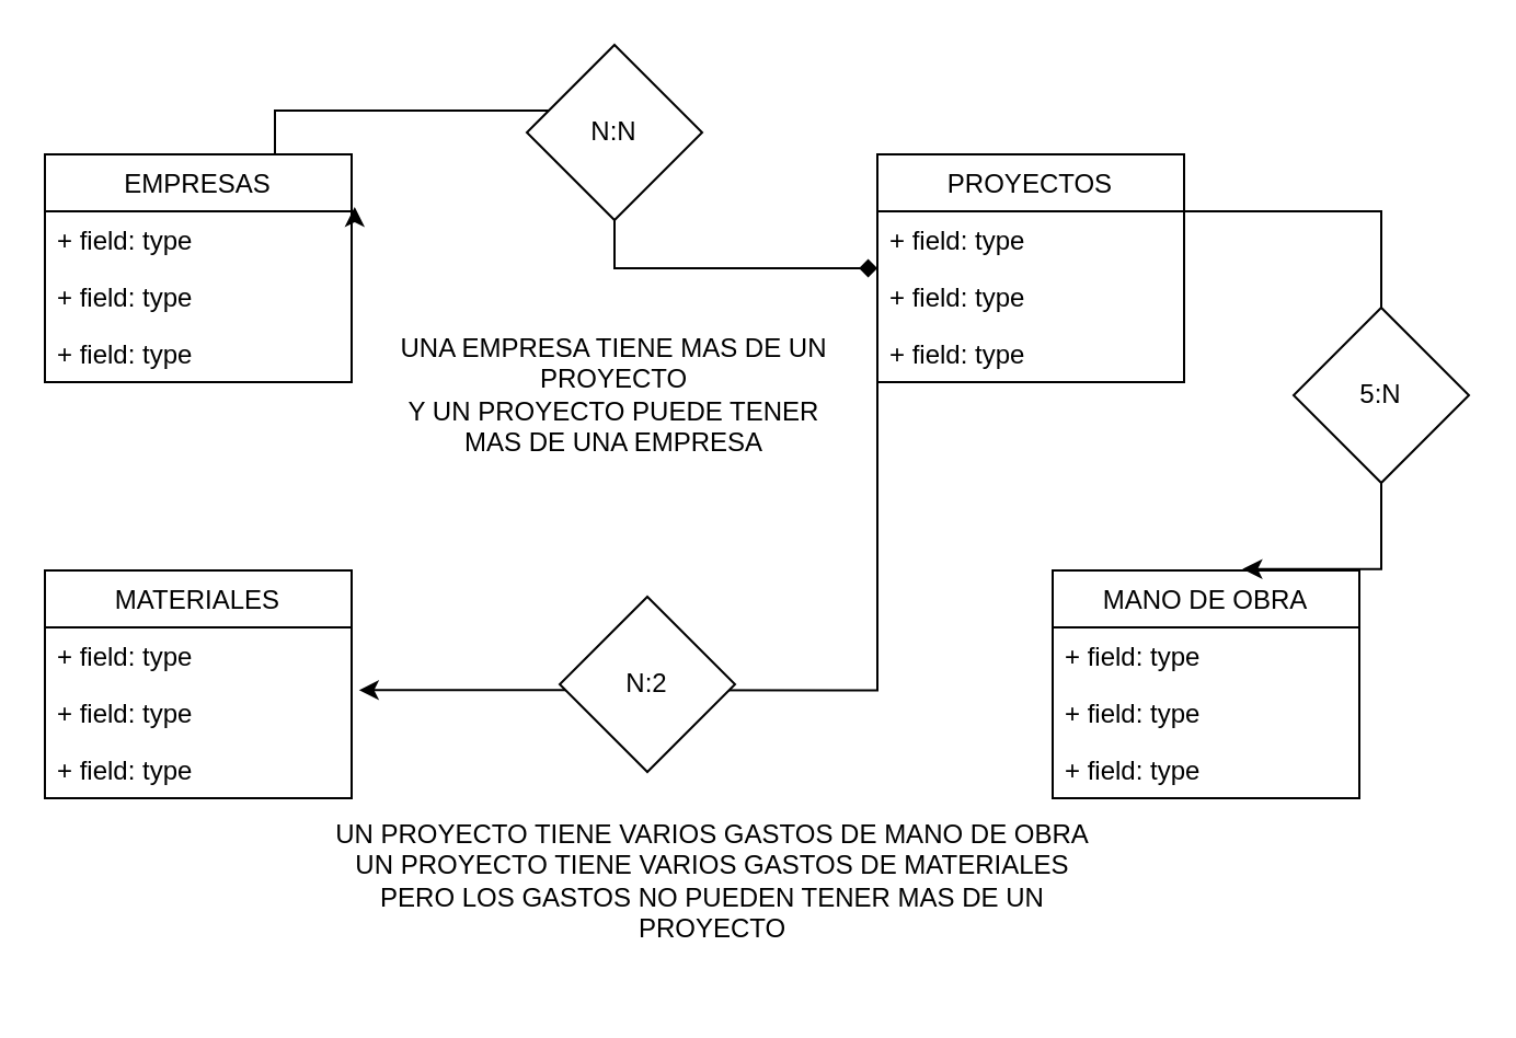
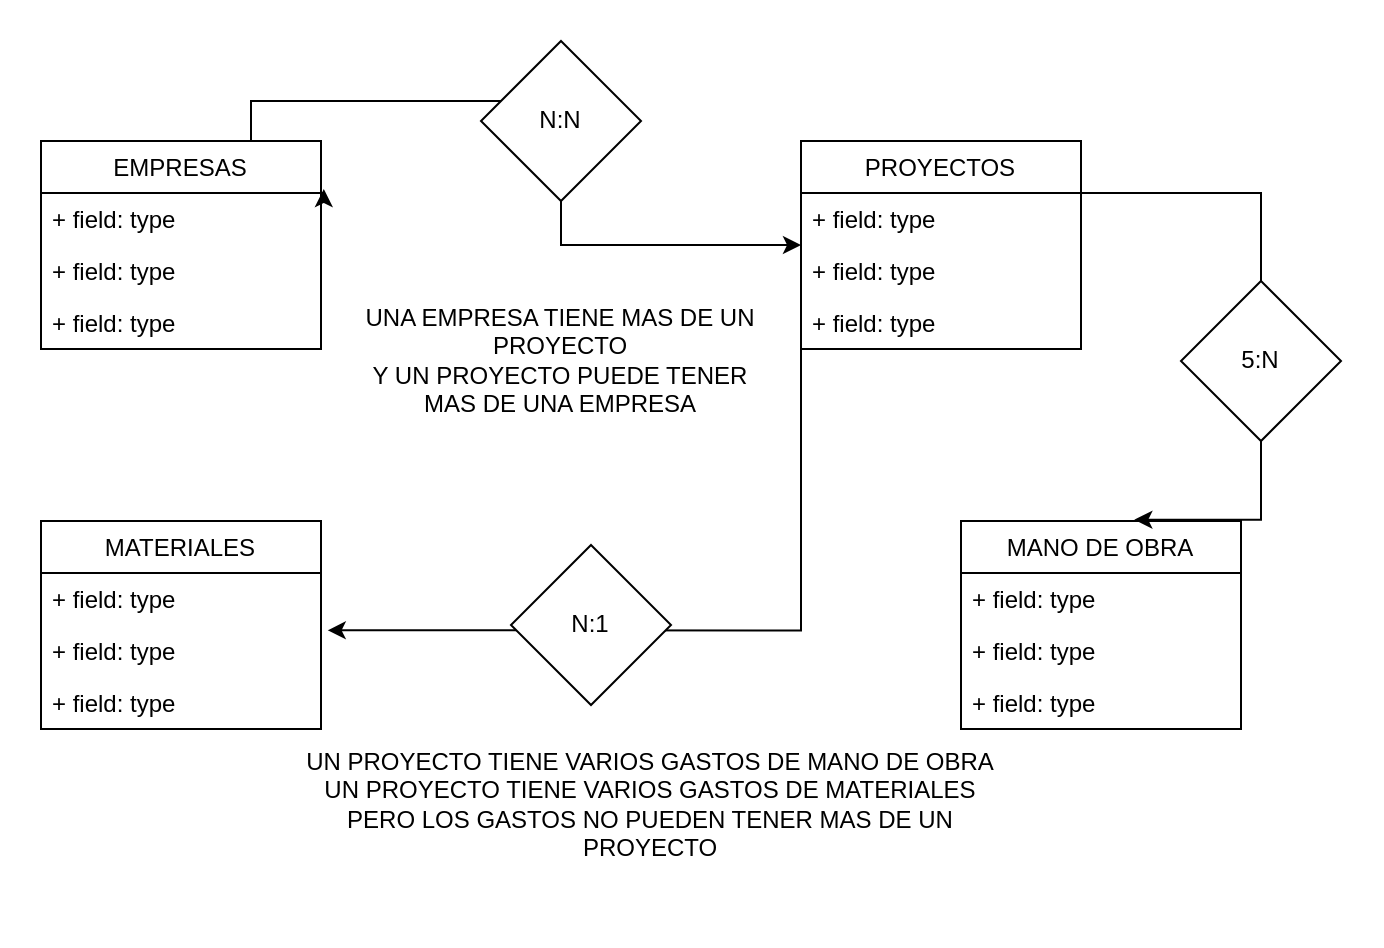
  <mxCell id="0" />
  <mxCell id="1" parent="0" />
- <mxCell id="2" style="edgeStyle=orthogonalEdgeStyle;rounded=0;orthogonalLoop=1;jettySize=auto;html=1;exitX=0.75;exitY=0;exitDx=0;exitDy=0;endArrow=diamond;" edge="1" parent="1" source="3" target="9"><mxGeometry relative="1" as="geometry" /></mxCell>
+ <mxCell id="2" style="edgeStyle=orthogonalEdgeStyle;rounded=0;orthogonalLoop=1;jettySize=auto;html=1;exitX=0.75;exitY=0;exitDx=0;exitDy=0;" edge="1" parent="1" source="3" target="9"><mxGeometry relative="1" as="geometry" /></mxCell>
  <mxCell id="3" value="EMPRESAS" style="swimlane;fontStyle=0;childLayout=stackLayout;horizontal=1;startSize=26;fillColor=none;horizontalStack=0;resizeParent=1;resizeParentMax=0;resizeLast=0;collapsible=1;marginBottom=0;" vertex="1" parent="1"><mxGeometry x="20" y="70" width="140" height="104" as="geometry" /></mxCell>
  <mxCell id="4" value="+ field: type" style="text;strokeColor=none;fillColor=none;align=left;verticalAlign=top;spacingLeft=4;spacingRight=4;overflow=hidden;rotatable=0;points=[[0,0.5],[1,0.5]];portConstraint=eastwest;" vertex="1" parent="3"><mxGeometry y="26" width="140" height="26" as="geometry" /></mxCell>
  <mxCell id="5" value="+ field: type" style="text;strokeColor=none;fillColor=none;align=left;verticalAlign=top;spacingLeft=4;spacingRight=4;overflow=hidden;rotatable=0;points=[[0,0.5],[1,0.5]];portConstraint=eastwest;" vertex="1" parent="3"><mxGeometry y="52" width="140" height="26" as="geometry" /></mxCell>
  <mxCell id="6" value="+ field: type" style="text;strokeColor=none;fillColor=none;align=left;verticalAlign=top;spacingLeft=4;spacingRight=4;overflow=hidden;rotatable=0;points=[[0,0.5],[1,0.5]];portConstraint=eastwest;" vertex="1" parent="3"><mxGeometry y="78" width="140" height="26" as="geometry" /></mxCell>
  <mxCell id="7" style="edgeStyle=orthogonalEdgeStyle;rounded=0;orthogonalLoop=1;jettySize=auto;html=1;exitX=1;exitY=0.25;exitDx=0;exitDy=0;entryX=1.01;entryY=-0.077;entryDx=0;entryDy=0;entryPerimeter=0;" edge="1" parent="3" source="3" target="4"><mxGeometry relative="1" as="geometry" /></mxCell>
  <mxCell id="8" style="edgeStyle=orthogonalEdgeStyle;rounded=0;orthogonalLoop=1;jettySize=auto;html=1;exitX=1;exitY=0.25;exitDx=0;exitDy=0;entryX=0.619;entryY=-0.006;entryDx=0;entryDy=0;entryPerimeter=0;" edge="1" parent="1" source="9" target="17"><mxGeometry relative="1" as="geometry"><Array as="points"><mxPoint x="630" y="96" /><mxPoint x="630" y="259" /></Array></mxGeometry></mxCell>
  <mxCell id="9" value="PROYECTOS" style="swimlane;fontStyle=0;childLayout=stackLayout;horizontal=1;startSize=26;fillColor=none;horizontalStack=0;resizeParent=1;resizeParentMax=0;resizeLast=0;collapsible=1;marginBottom=0;" vertex="1" parent="1"><mxGeometry x="400" y="70" width="140" height="104" as="geometry" /></mxCell>
  <mxCell id="10" value="+ field: type" style="text;strokeColor=none;fillColor=none;align=left;verticalAlign=top;spacingLeft=4;spacingRight=4;overflow=hidden;rotatable=0;points=[[0,0.5],[1,0.5]];portConstraint=eastwest;" vertex="1" parent="9"><mxGeometry y="26" width="140" height="26" as="geometry" /></mxCell>
  <mxCell id="11" value="+ field: type" style="text;strokeColor=none;fillColor=none;align=left;verticalAlign=top;spacingLeft=4;spacingRight=4;overflow=hidden;rotatable=0;points=[[0,0.5],[1,0.5]];portConstraint=eastwest;" vertex="1" parent="9"><mxGeometry y="52" width="140" height="26" as="geometry" /></mxCell>
  <mxCell id="12" value="+ field: type" style="text;strokeColor=none;fillColor=none;align=left;verticalAlign=top;spacingLeft=4;spacingRight=4;overflow=hidden;rotatable=0;points=[[0,0.5],[1,0.5]];portConstraint=eastwest;" vertex="1" parent="9"><mxGeometry y="78" width="140" height="26" as="geometry" /></mxCell>
  <mxCell id="13" value="MATERIALES" style="swimlane;fontStyle=0;childLayout=stackLayout;horizontal=1;startSize=26;fillColor=none;horizontalStack=0;resizeParent=1;resizeParentMax=0;resizeLast=0;collapsible=1;marginBottom=0;" vertex="1" parent="1"><mxGeometry x="20" y="260" width="140" height="104" as="geometry" /></mxCell>
  <mxCell id="14" value="+ field: type" style="text;strokeColor=none;fillColor=none;align=left;verticalAlign=top;spacingLeft=4;spacingRight=4;overflow=hidden;rotatable=0;points=[[0,0.5],[1,0.5]];portConstraint=eastwest;" vertex="1" parent="13"><mxGeometry y="26" width="140" height="26" as="geometry" /></mxCell>
  <mxCell id="15" value="+ field: type" style="text;strokeColor=none;fillColor=none;align=left;verticalAlign=top;spacingLeft=4;spacingRight=4;overflow=hidden;rotatable=0;points=[[0,0.5],[1,0.5]];portConstraint=eastwest;" vertex="1" parent="13"><mxGeometry y="52" width="140" height="26" as="geometry" /></mxCell>
  <mxCell id="16" value="+ field: type" style="text;strokeColor=none;fillColor=none;align=left;verticalAlign=top;spacingLeft=4;spacingRight=4;overflow=hidden;rotatable=0;points=[[0,0.5],[1,0.5]];portConstraint=eastwest;" vertex="1" parent="13"><mxGeometry y="78" width="140" height="26" as="geometry" /></mxCell>
  <mxCell id="17" value="MANO DE OBRA" style="swimlane;fontStyle=0;childLayout=stackLayout;horizontal=1;startSize=26;fillColor=none;horizontalStack=0;resizeParent=1;resizeParentMax=0;resizeLast=0;collapsible=1;marginBottom=0;" vertex="1" parent="1"><mxGeometry x="480" y="260" width="140" height="104" as="geometry" /></mxCell>
  <mxCell id="18" value="+ field: type" style="text;strokeColor=none;fillColor=none;align=left;verticalAlign=top;spacingLeft=4;spacingRight=4;overflow=hidden;rotatable=0;points=[[0,0.5],[1,0.5]];portConstraint=eastwest;" vertex="1" parent="17"><mxGeometry y="26" width="140" height="26" as="geometry" /></mxCell>
  <mxCell id="19" value="+ field: type" style="text;strokeColor=none;fillColor=none;align=left;verticalAlign=top;spacingLeft=4;spacingRight=4;overflow=hidden;rotatable=0;points=[[0,0.5],[1,0.5]];portConstraint=eastwest;" vertex="1" parent="17"><mxGeometry y="52" width="140" height="26" as="geometry" /></mxCell>
  <mxCell id="20" value="+ field: type" style="text;strokeColor=none;fillColor=none;align=left;verticalAlign=top;spacingLeft=4;spacingRight=4;overflow=hidden;rotatable=0;points=[[0,0.5],[1,0.5]];portConstraint=eastwest;" vertex="1" parent="17"><mxGeometry y="78" width="140" height="26" as="geometry" /></mxCell>
  <mxCell id="21" value="UNA EMPRESA TIENE MAS DE UN PROYECTO&lt;br&gt;Y UN PROYECTO PUEDE TENER MAS DE UNA EMPRESA" style="text;html=1;strokeColor=none;fillColor=none;align=center;verticalAlign=middle;whiteSpace=wrap;rounded=0;" vertex="1" parent="1"><mxGeometry x="180" y="140" width="200" height="80" as="geometry" /></mxCell>
  <mxCell id="22" value="" style="rhombus;whiteSpace=wrap;html=1;" vertex="1" parent="1"><mxGeometry x="240" y="20" width="80" height="80" as="geometry" /></mxCell>
  <mxCell id="23" value="N:N" style="text;html=1;strokeColor=none;fillColor=none;align=center;verticalAlign=middle;whiteSpace=wrap;rounded=0;" vertex="1" parent="1"><mxGeometry x="250" y="45" width="60" height="30" as="geometry" /></mxCell>
  <mxCell id="24" style="edgeStyle=orthogonalEdgeStyle;rounded=0;orthogonalLoop=1;jettySize=auto;html=1;exitX=0;exitY=0.5;exitDx=0;exitDy=0;entryX=1.024;entryY=0.103;entryDx=0;entryDy=0;entryPerimeter=0;" edge="1" parent="1" source="12" target="15"><mxGeometry relative="1" as="geometry"><Array as="points"><mxPoint x="400" y="315" /></Array></mxGeometry></mxCell>
  <mxCell id="25" value="" style="rhombus;whiteSpace=wrap;html=1;" vertex="1" parent="1"><mxGeometry x="590" y="140" width="80" height="80" as="geometry" /></mxCell>
  <mxCell id="26" value="5:N" style="text;html=1;strokeColor=none;fillColor=none;align=center;verticalAlign=middle;whiteSpace=wrap;rounded=0;" vertex="1" parent="1"><mxGeometry x="600" y="165" width="60" height="30" as="geometry" /></mxCell>
  <mxCell id="27" value="" style="rhombus;whiteSpace=wrap;html=1;" vertex="1" parent="1"><mxGeometry x="255" y="272" width="80" height="80" as="geometry" /></mxCell>
- <mxCell id="28" value="N:2" style="text;html=1;strokeColor=none;fillColor=none;align=center;verticalAlign=middle;whiteSpace=wrap;rounded=0;" vertex="1" parent="1"><mxGeometry x="265" y="297" width="60" height="30" as="geometry" /></mxCell>
+ <mxCell id="28" value="N:1" style="text;html=1;strokeColor=none;fillColor=none;align=center;verticalAlign=middle;whiteSpace=wrap;rounded=0;" vertex="1" parent="1"><mxGeometry x="265" y="297" width="60" height="30" as="geometry" /></mxCell>
  <mxCell id="29" value="UN PROYECTO TIENE VARIOS GASTOS DE MANO DE OBRA&lt;br&gt;UN PROYECTO TIENE VARIOS GASTOS DE MATERIALES&lt;br&gt;PERO LOS GASTOS NO PUEDEN TENER MAS DE UN PROYECTO" style="text;html=1;strokeColor=none;fillColor=none;align=center;verticalAlign=middle;whiteSpace=wrap;rounded=0;" vertex="1" parent="1"><mxGeometry x="150" y="352" width="350" height="100" as="geometry" /></mxCell>
